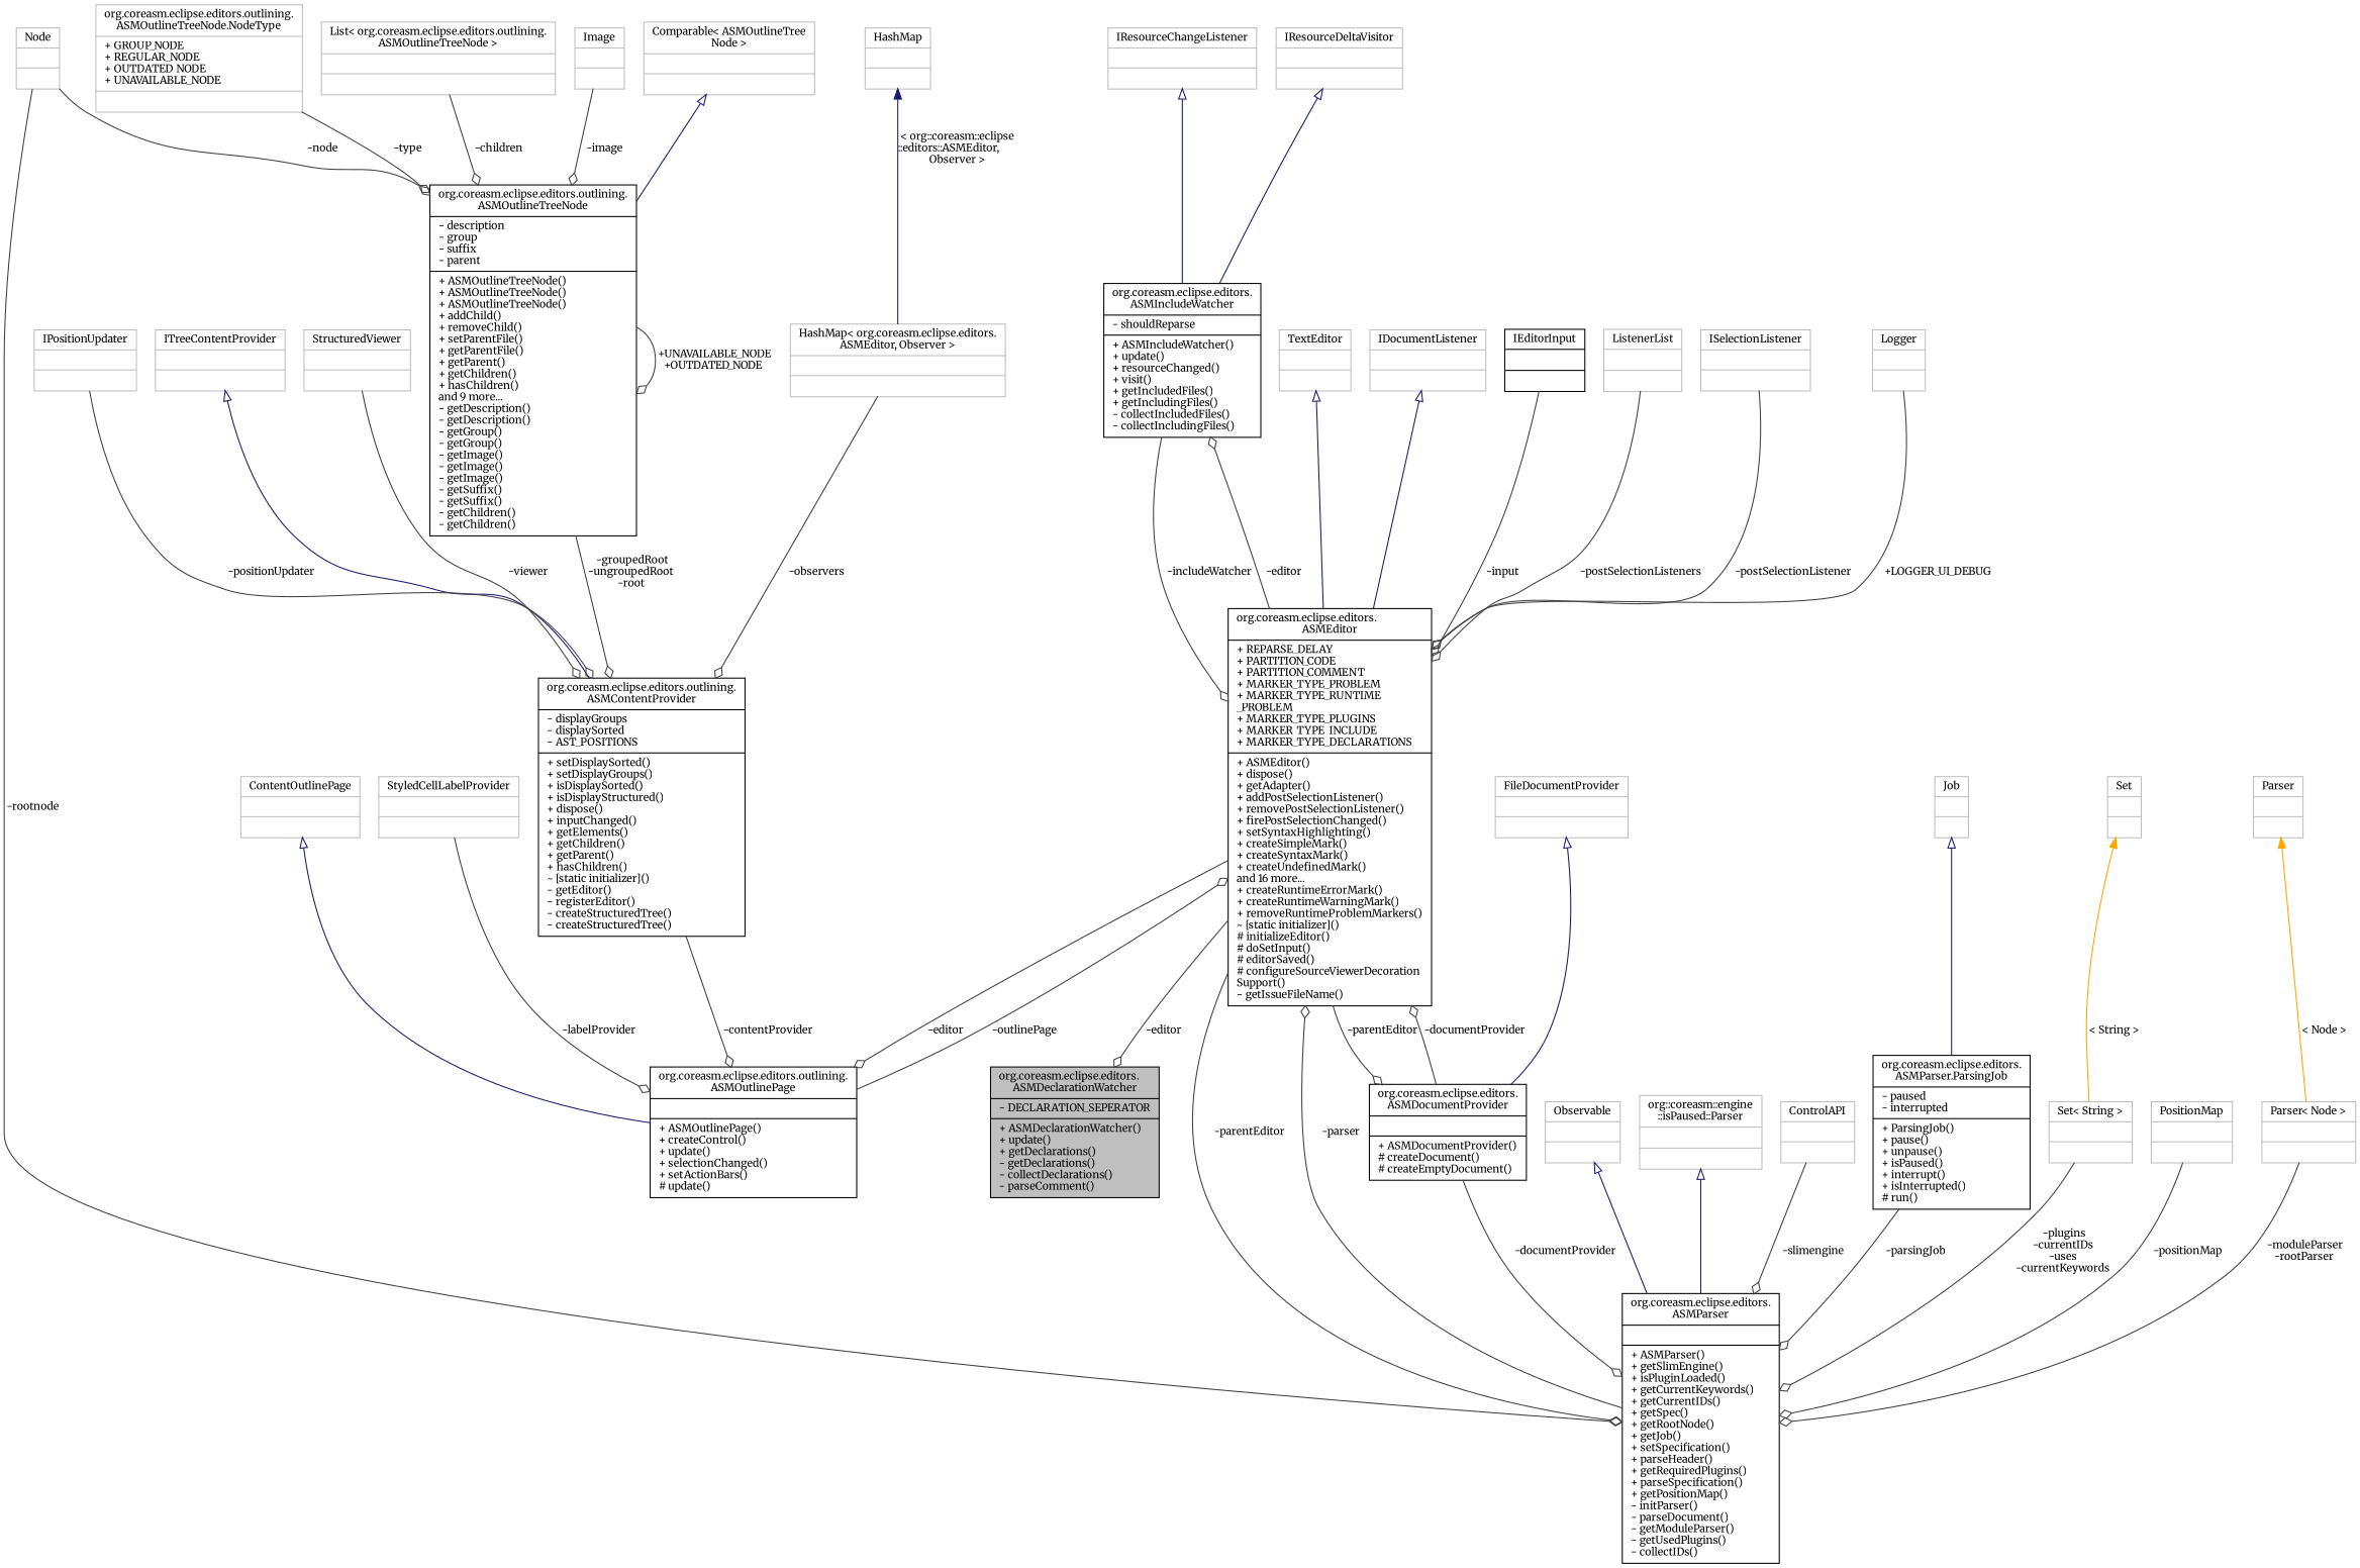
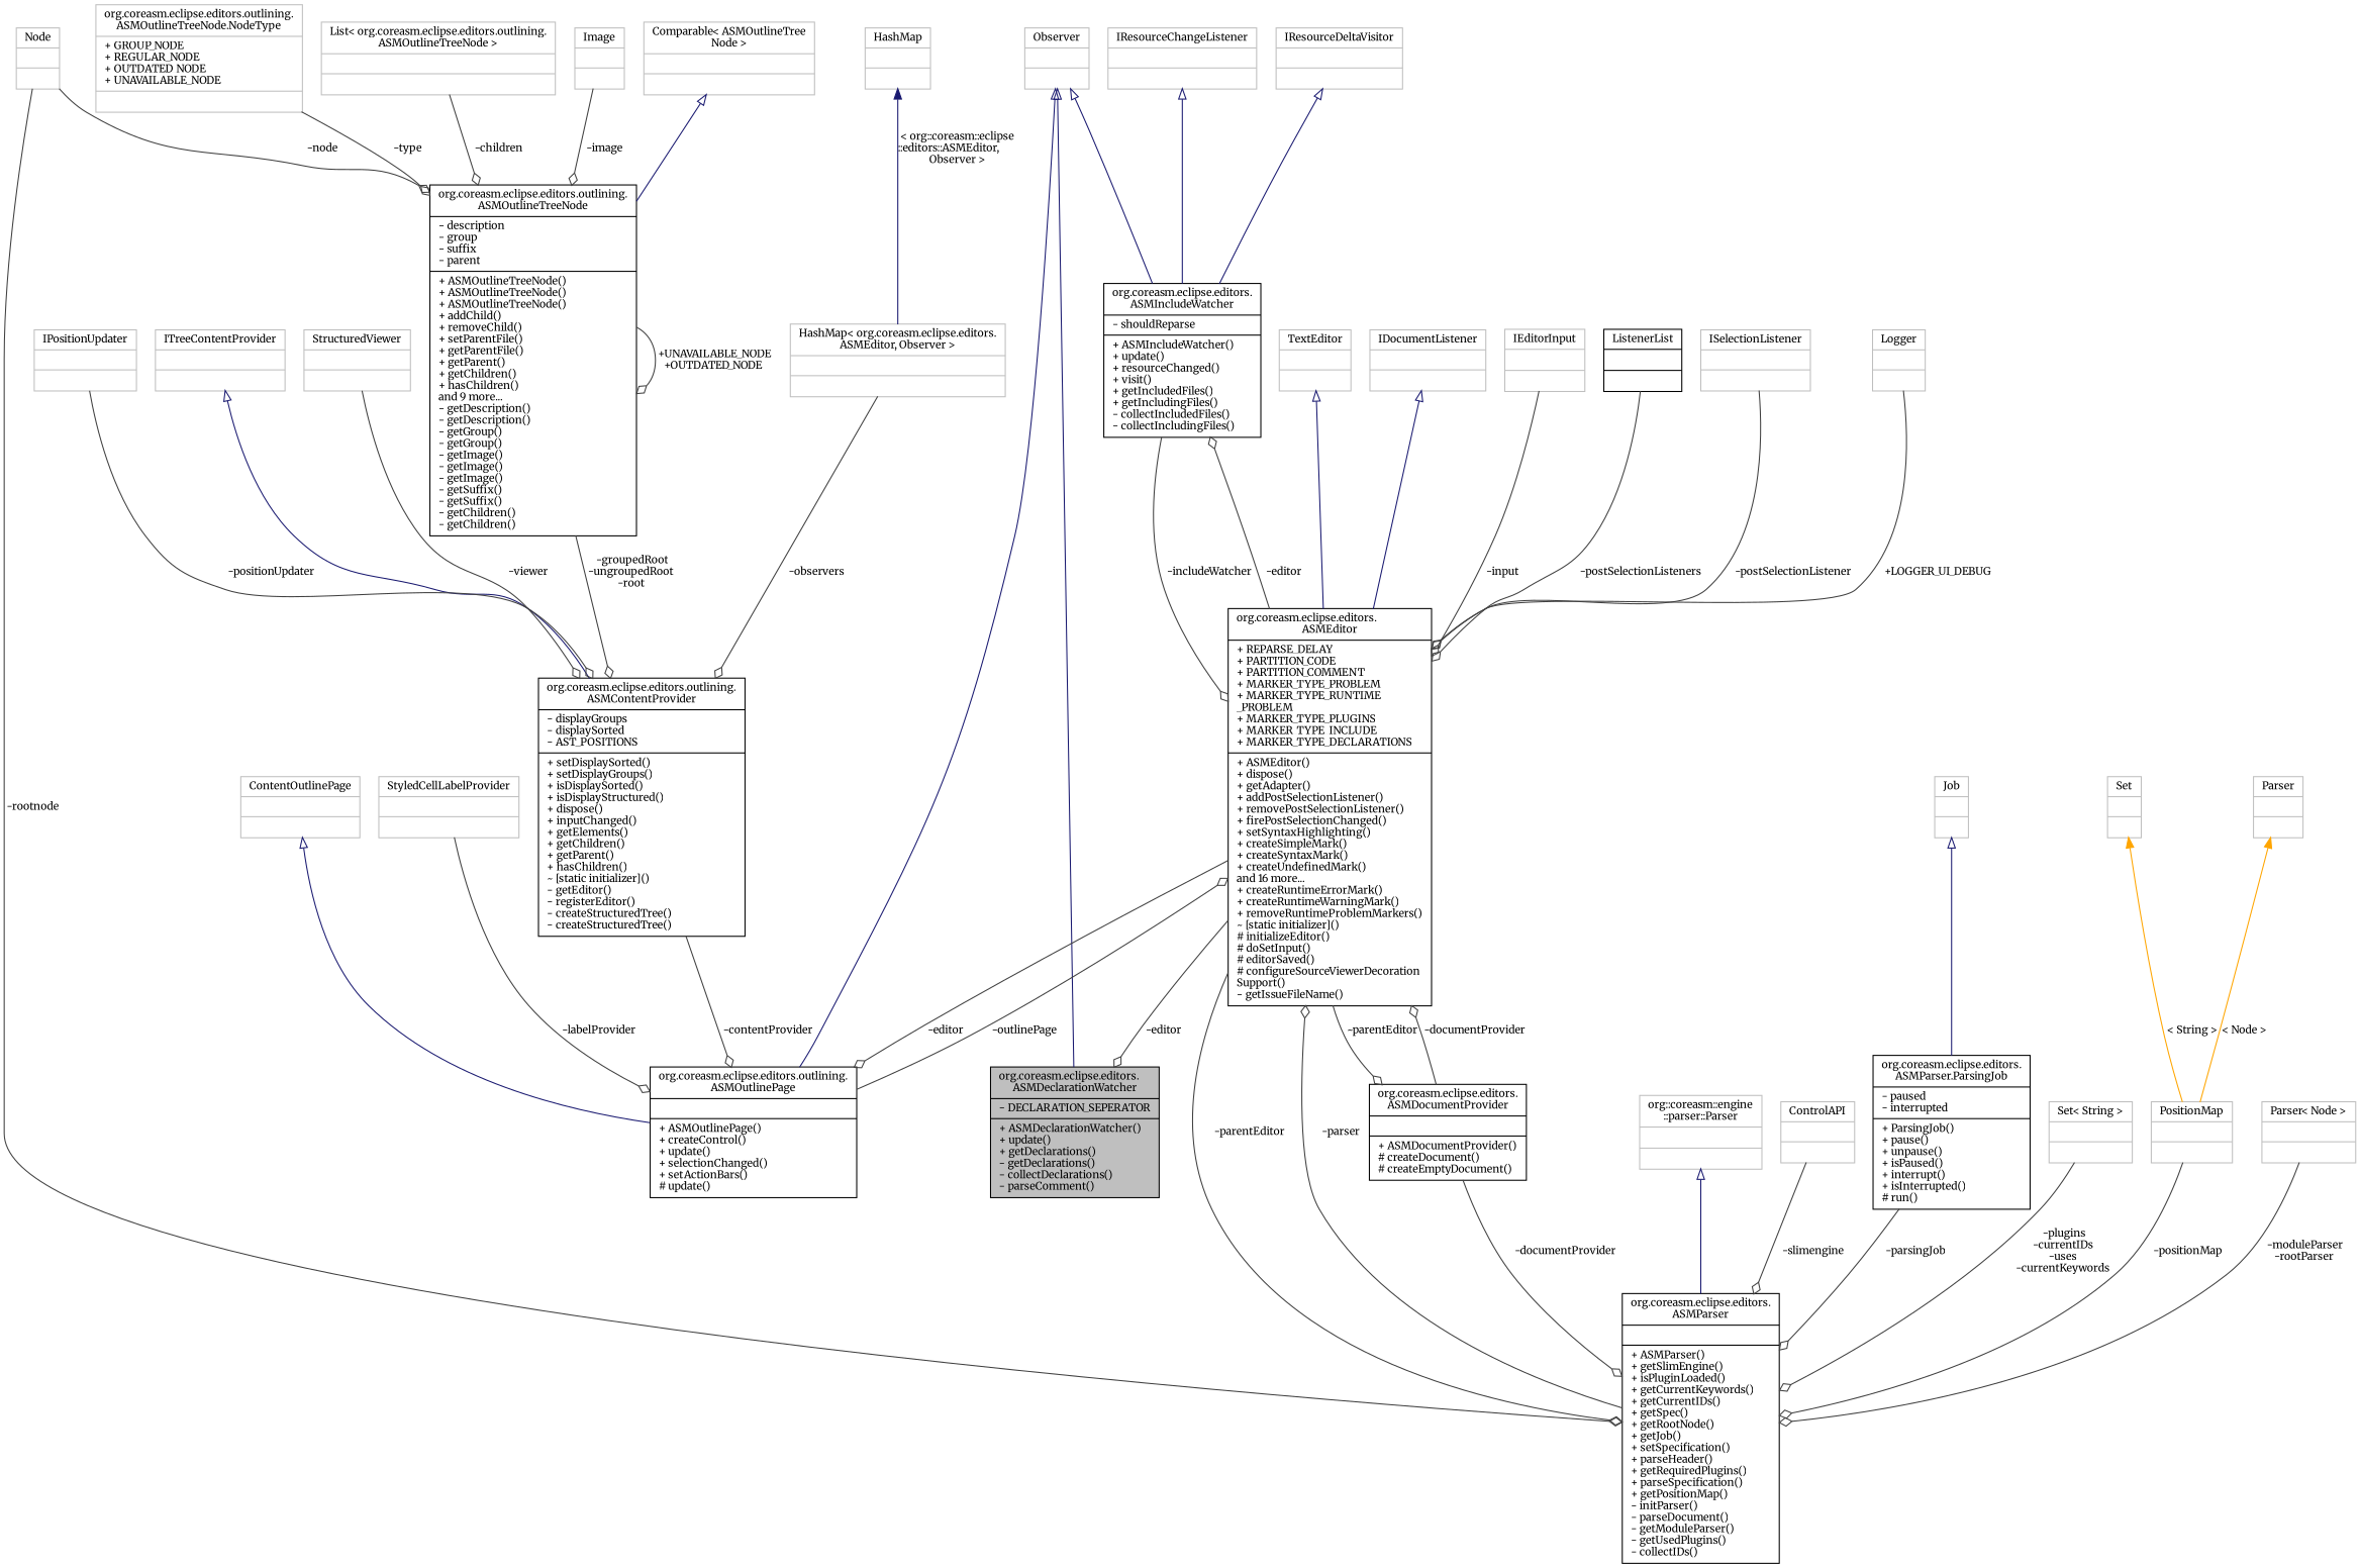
  digraph {
    fontname=Merriweather
    node [color=grey75 fontname=Merriweather fontsize=10 shape=record]
    edge [color=grey25 fontname=Merriweather fontsize=10 labelfontname=Helvetica labelfontsize=10 style=solid arrowhead=odiamond]
    n1 [color=black fillcolor=grey75 fontcolor=black height=0.2 label="{org.coreasm.eclipse.editors.\lASMDeclarationWatcher\n|- DECLARATION_SEPERATOR\l|+ ASMDeclarationWatcher()\l+ update()\l+ getDeclarations()\l- getDeclarations()\l- collectDeclarations()\l- parseComment()\l}" style=filled width=0.4]
+   n2 [height=0.2 label="{Observer\n||}" width=0.4]
    n3 [color=black height=0.2 label="{org.coreasm.eclipse.editors.\lASMIncludeWatcher\n|- shouldReparse\l|+ ASMIncludeWatcher()\l+ update()\l+ resourceChanged()\l+ visit()\l+ getIncludedFiles()\l+ getIncludingFiles()\l- collectIncludedFiles()\l- collectIncludingFiles()\l}" width=0.4]
    n4 [color=black height=0.2 label="{org.coreasm.eclipse.editors.outlining.\lASMOutlinePage\n||+ ASMOutlinePage()\l+ createControl()\l+ update()\l+ selectionChanged()\l+ setActionBars()\l# update()\l}" width=0.4]
    n5 [color=black height=0.2 label="{org.coreasm.eclipse.editors.\lASMEditor\n|+ REPARSE_DELAY\l+ PARTITION_CODE\l+ PARTITION_COMMENT\l+ MARKER_TYPE_PROBLEM\l+ MARKER_TYPE_RUNTIME\l_PROBLEM\l+ MARKER_TYPE_PLUGINS\l+ MARKER_TYPE_INCLUDE\l+ MARKER_TYPE_DECLARATIONS\l|+ ASMEditor()\l+ dispose()\l+ getAdapter()\l+ addPostSelectionListener()\l+ removePostSelectionListener()\l+ firePostSelectionChanged()\l+ setSyntaxHighlighting()\l+ createSimpleMark()\l+ createSyntaxMark()\l+ createUndefinedMark()\land 16 more...\l+ createRuntimeErrorMark()\l+ createRuntimeWarningMark()\l+ removeRuntimeProblemMarkers()\l~ [static initializer]()\l# initializeEditor()\l# doSetInput()\l# editorSaved()\l# configureSourceViewerDecoration\lSupport()\l- getIssueFileName()\l}" width=0.4]
    n6 [color=black height=0.2 label="{org.coreasm.eclipse.editors.\lASMDocumentProvider\n||+ ASMDocumentProvider()\l# createDocument()\l# createEmptyDocument()\l}" width=0.4]
    n7 [color=black height=0.2 label="{org.coreasm.eclipse.editors.\lASMParser\n||+ ASMParser()\l+ getSlimEngine()\l+ isPluginLoaded()\l+ getCurrentKeywords()\l+ getCurrentIDs()\l+ getSpec()\l+ getRootNode()\l+ getJob()\l+ setSpecification()\l+ parseHeader()\l+ getRequiredPlugins()\l+ parseSpecification()\l+ getPositionMap()\l- initParser()\l- parseDocument()\l- getModuleParser()\l- getUsedPlugins()\l- collectIDs()\l}" width=0.4]
    n8 [height=0.2 label="{TextEditor\n||}" width=0.4]
    n9 [height=0.2 label="{IDocumentListener\n||}" width=0.4]
-   n10 [color=black height=0.2 label="{IEditorInput\n||}" width=0.4]
-   n11 [height=0.2 label="{ListenerList\n||}" width=0.4]
+   n10 [height=0.2 label="{IEditorInput\n||}" width=0.4]
+   n11 [color=black height=0.2 label="{ListenerList\n||}" width=0.4]
    n12 [height=0.2 label="{ISelectionListener\n||}" width=0.4]
-   n13 [height=0.2 label="{FileDocumentProvider\n||}" width=0.4]
    n14 [height=0.2 label="{Logger\n||}" width=0.4]
    n15 [height=0.2 label="{IResourceChangeListener\n||}" width=0.4]
    n16 [height=0.2 label="{IResourceDeltaVisitor\n||}" width=0.4]
-   n17 [height=0.2 label="{Observable\n||}" width=0.4]
-   n18 [height=0.2 label="{org::coreasm::engine\l::isPaused::Parser\n||}" width=0.4]
+   n18 [height=0.2 label="{org::coreasm::engine\l::parser::Parser\n||}" width=0.4]
    n19 [height=0.2 label="{ControlAPI\n||}" width=0.4]
    n20 [height=0.2 label="{Node\n||}" width=0.4]
    n21 [color=black height=0.2 label="{org.coreasm.eclipse.editors.outlining.\lASMOutlineTreeNode\n|- description\l- group\l- suffix\l- parent\l|+ ASMOutlineTreeNode()\l+ ASMOutlineTreeNode()\l+ ASMOutlineTreeNode()\l+ addChild()\l+ removeChild()\l+ setParentFile()\l+ getParentFile()\l+ getParent()\l+ getChildren()\l+ hasChildren()\land 9 more...\l- getDescription()\l- getDescription()\l- getGroup()\l- getGroup()\l- getImage()\l- getImage()\l- getImage()\l- getSuffix()\l- getSuffix()\l- getChildren()\l- getChildren()\l}" width=0.4]
    n22 [color=black height=0.2 label="{org.coreasm.eclipse.editors.outlining.\lASMContentProvider\n|- displayGroups\l- displaySorted\l- AST_POSITIONS\l|+ setDisplaySorted()\l+ setDisplayGroups()\l+ isDisplaySorted()\l+ isDisplayStructured()\l+ dispose()\l+ inputChanged()\l+ getElements()\l+ getChildren()\l+ getParent()\l+ hasChildren()\l~ [static initializer]()\l- getEditor()\l- registerEditor()\l- createStructuredTree()\l- createStructuredTree()\l}" width=0.4]
    n23 [color=black height=0.2 label="{org.coreasm.eclipse.editors.\lASMParser.ParsingJob\n|- paused\l- interrupted\l|+ ParsingJob()\l+ pause()\l+ unpause()\l+ isPaused()\l+ interrupt()\l+ isInterrupted()\l# run()\l}" width=0.4]
    n24 [height=0.2 label="{Job\n||}" width=0.4]
    n25 [height=0.2 label="{Set\< String \>\n||}" width=0.4]
    n26 [height=0.2 label="{Set\n||}" width=0.4]
    n27 [height=0.2 label="{PositionMap\n||}" width=0.4]
    n28 [height=0.2 label="{Parser\< Node \>\n||}" width=0.4]
    n29 [height=0.2 label="{Parser\n||}" width=0.4]
    n30 [height=0.2 label="{ContentOutlinePage\n||}" width=0.4]
    n31 [height=0.2 label="{ITreeContentProvider\n||}" width=0.4]
    n32 [height=0.2 label="{StructuredViewer\n||}" width=0.4]
    n33 [height=0.2 label="{HashMap\< org.coreasm.eclipse.editors.\lASMEditor, Observer \>\n||}" width=0.4]
    n34 [height=0.2 label="{HashMap\n||}" width=0.4]
    n35 [height=0.2 label="{Comparable\< ASMOutlineTree\lNode \>\n||}" width=0.4]
    n36 [height=0.2 label="{org.coreasm.eclipse.editors.outlining.\lASMOutlineTreeNode.NodeType\n|+ GROUP_NODE\l+ REGULAR_NODE\l+ OUTDATED_NODE\l+ UNAVAILABLE_NODE\l|}" width=0.4]
    n37 [height=0.2 label="{List\< org.coreasm.eclipse.editors.outlining.\lASMOutlineTreeNode \>\n||}" width=0.4]
    n38 [height=0.2 label="{Image\n||}" width=0.4]
    n39 [height=0.2 label="{IPositionUpdater\n||}" width=0.4]
    n40 [height=0.2 label="{StyledCellLabelProvider\n||}" width=0.4]
+   n2 -> n1 [arrowtail=onormal color=midnightblue dir=back arrowhead=""]
+   n2 -> n3 [arrowtail=onormal color=midnightblue dir=back arrowhead=""]
+   n2 -> n4 [arrowtail=onormal color=midnightblue dir=back arrowhead=""]
    n3 -> n5 [label=" -includeWatcher"]
    n4 -> n5 [label=" -outlinePage"]
    n5 -> n1 [label=" -editor"]
    n5 -> n3 [label=" -editor"]
    n5 -> n4 [label=" -editor"]
    n5 -> n6 [label=" ~parentEditor"]
    n5 -> n7 [label=" -parentEditor"]
    n6 -> n5 [label=" -documentProvider"]
    n6 -> n7 [label=" -documentProvider"]
    n7 -> n5 [label=" -parser"]
    n8 -> n5 [arrowtail=onormal color=midnightblue dir=back arrowhead=""]
    n9 -> n5 [arrowtail=onormal color=midnightblue dir=back arrowhead=""]
    n10 -> n5 [label=" -input"]
    n11 -> n5 [label=" -postSelectionListeners"]
    n12 -> n5 [label=" -postSelectionListener"]
-   n13 -> n6 [arrowtail=onormal color=midnightblue dir=back arrowhead=""]
    n14 -> n5 [label=" +LOGGER_UI_DEBUG"]
    n15 -> n3 [arrowtail=onormal color=midnightblue dir=back arrowhead=""]
    n16 -> n3 [arrowtail=onormal color=midnightblue dir=back arrowhead=""]
-   n17 -> n7 [arrowtail=onormal color=midnightblue dir=back arrowhead=""]
    n18 -> n7 [arrowtail=onormal color=midnightblue dir=back arrowhead=""]
    n19 -> n7 [label=" -slimengine"]
    n20 -> n7 [label=" -rootnode"]
    n20 -> n21 [label=" -node"]
    n21 -> n21 [label=" +UNAVAILABLE_NODE\n+OUTDATED_NODE"]
    n21 -> n22 [label=" -groupedRoot\n-ungroupedRoot\n-root"]
    n22 -> n4 [label=" -contentProvider"]
    n23 -> n7 [label=" -parsingJob"]
    n24 -> n23 [arrowtail=onormal color=midnightblue dir=back arrowhead=""]
    n25 -> n7 [label=" -plugins\n-currentIDs\n-uses\n-currentKeywords"]
-   n26 -> n25 [color=orange dir=back label=" \< String \>" arrowhead=""]
+   n26 -> n27 [color=orange dir=back label=" \< String \>" arrowhead=""]
    n27 -> n7 [label=" -positionMap"]
    n28 -> n7 [label=" -moduleParser\n-rootParser"]
-   n29 -> n28 [color=orange dir=back label=" \< Node \>" arrowhead=""]
+   n29 -> n27 [color=orange dir=back label=" \< Node \>" arrowhead=""]
    n30 -> n4 [arrowtail=onormal color=midnightblue dir=back arrowhead=""]
    n31 -> n22 [arrowtail=onormal color=midnightblue dir=back arrowhead=""]
    n32 -> n22 [label=" -viewer"]
    n33 -> n22 [label=" -observers"]
    n34 -> n33 [color=midnightblue dir=back label=" \< org::coreasm::eclipse\l::editors::ASMEditor,\l Observer \>" arrowhead=""]
    n35 -> n21 [arrowtail=onormal color=midnightblue dir=back arrowhead=""]
    n36 -> n21 [label=" -type"]
    n37 -> n21 [label=" -children"]
    n38 -> n21 [label=" -image"]
    n39 -> n22 [label=" -positionUpdater"]
    n40 -> n4 [label=" -labelProvider"]
  }
